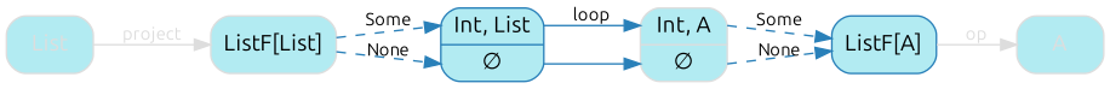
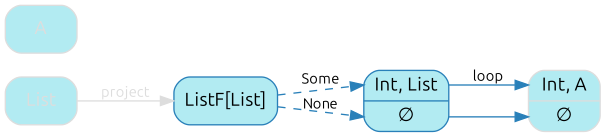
  digraph {
    fontname=Ubuntu
    rankdir=LR
    splines=false
    node [color="#2980B9" fillcolor="#b2ebf2" fontcolor="#000000" fontname=Ubuntu shape=rectangle style="rounded,filled"]
    edge [color="#2980B9" fontcolor="#000000" fontname=Ubuntu fontsize=11]
    n1 [label="<cons> Int, List| <nil> ∅" shape=record]
    n2 [color="#dddddd" label="<cons> Int, A| <nil> ∅" shape=record]
-   n3 [label="ListF[A]"]
    A [color="#dddddd" fontcolor="#dddddd"]
-   n5 [color="#dddddd" label="ListF[List]"]
+   n5 [label="ListF[List]"]
    List [color="#dddddd" fontcolor="#dddddd"]
    n1 -> n2 [headport=cons label=loop tailport=cons]
    n1 -> n2 [headport=nil tailport=nil]
-   n2 -> n3 [label=Some style=dashed tailport=cons]
-   n2 -> n3 [label=None style=dashed tailport=nil]
-   n3 -> A [color="#dddddd" fontcolor="#dddddd" label=op]
    n5 -> n1 [headport=cons label=Some style=dashed]
    n5 -> n1 [headport=nil label=None style=dashed]
    List -> n5 [color="#dddddd" fontcolor="#dddddd" label=project]
  }
